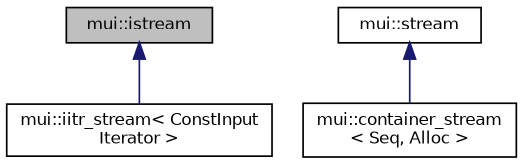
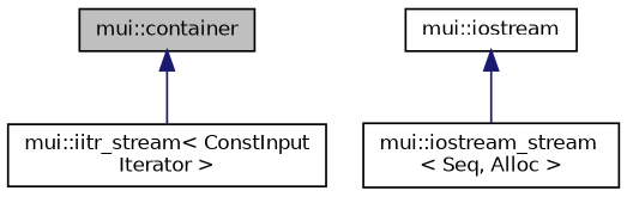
  digraph {
    node [color=black fillcolor=white fontname=Helvetica fontsize=10 shape=record style=filled]
    edge [color=midnightblue dir=back fontname=Helvetica fontsize=10 labelfontname=Helvetica labelfontsize=10 style=solid]
-   n1 [fillcolor=grey75 fontcolor=black height=0.2 label="mui::istream" width=0.4]
+   n1 [fillcolor=grey75 fontcolor=black height=0.2 label="mui::container" width=0.4]
    n2 [height=0.2 label="mui::iitr_stream\< ConstInput\lIterator \>" width=0.4]
-   n3 [height=0.2 label="mui::stream" width=0.4]
-   n4 [height=0.2 label="mui::container_stream\l\< Seq, Alloc \>" width=0.4]
+   n3 [height=0.2 label="mui::iostream" width=0.4]
+   n4 [height=0.2 label="mui::iostream_stream\l\< Seq, Alloc \>" width=0.4]
    n1 -> n2
    n3 -> n4
  }
